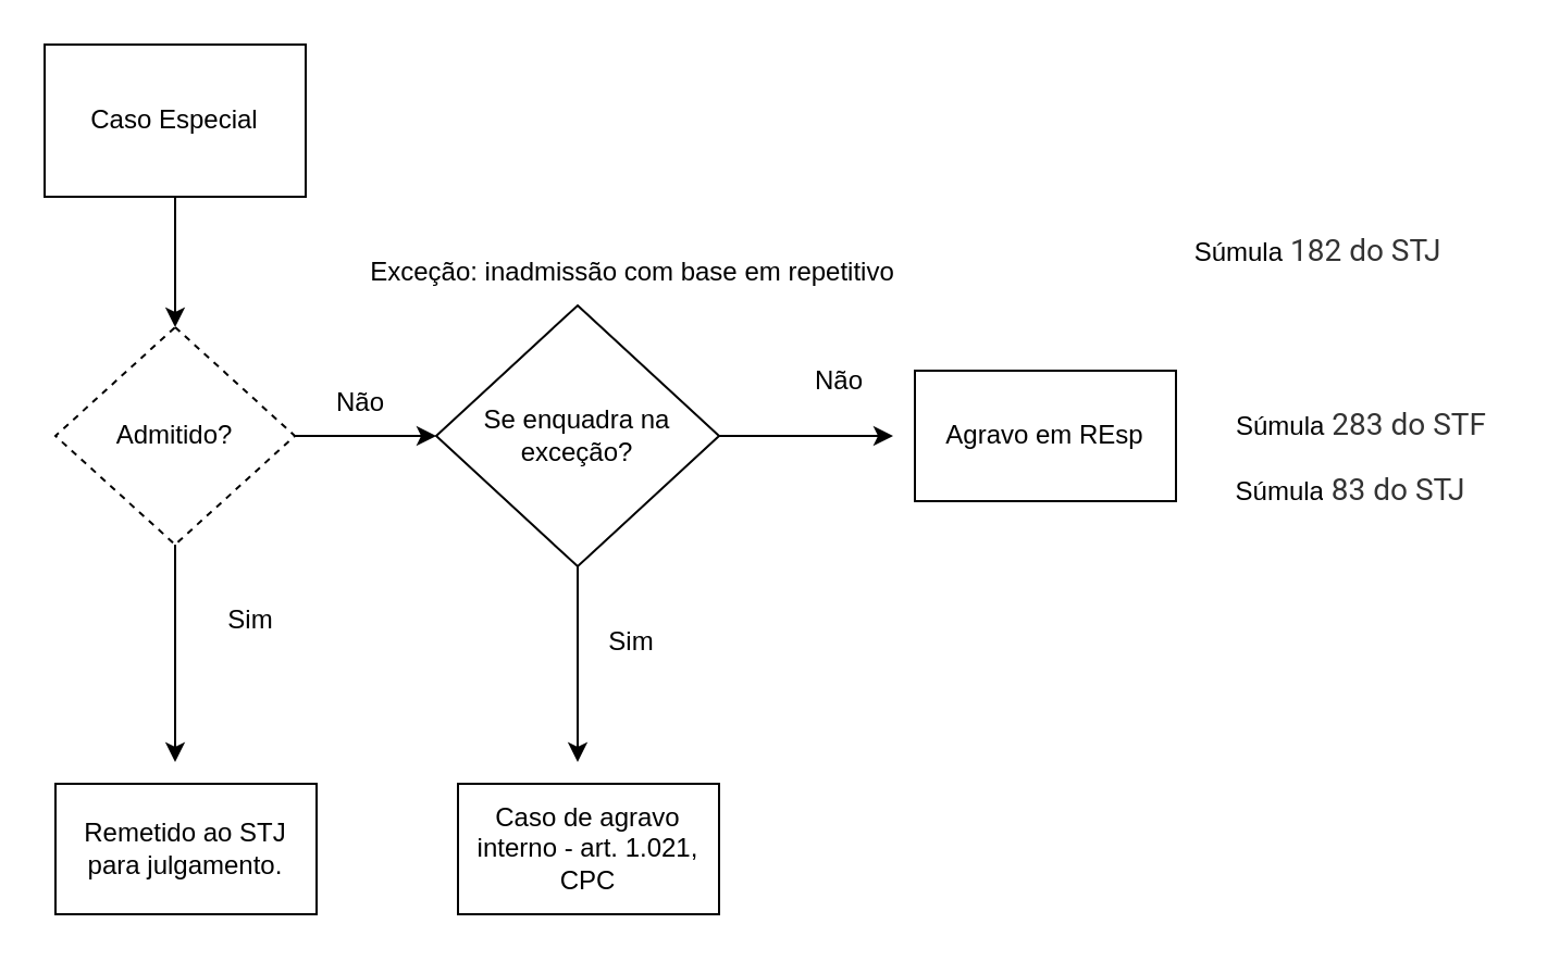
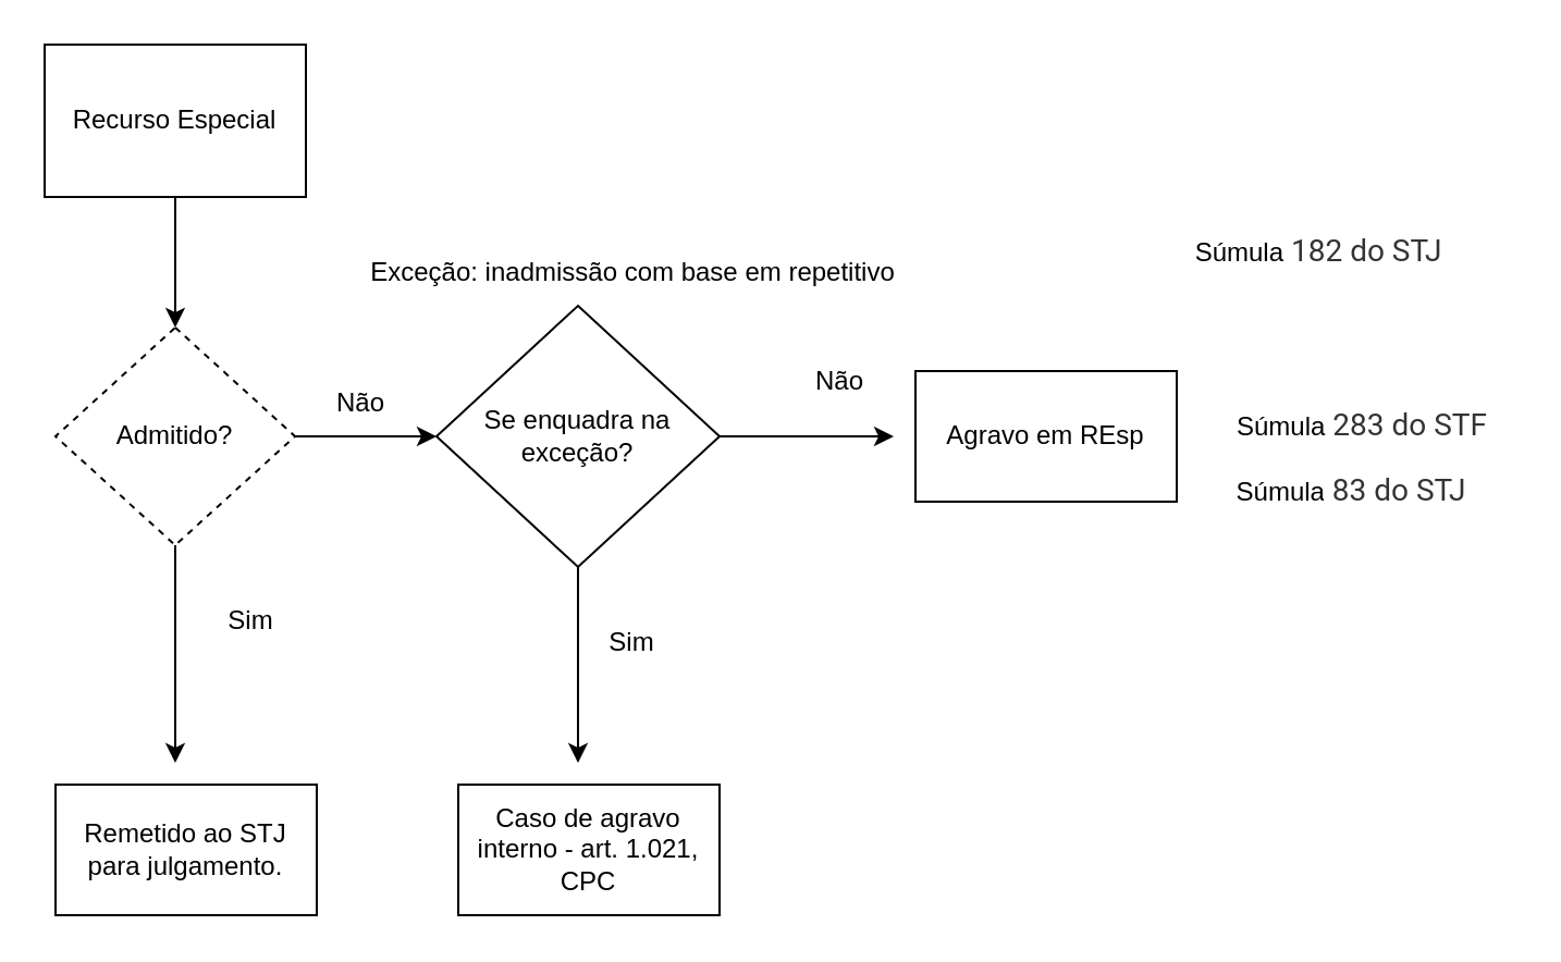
  <mxCell id="0" />
  <mxCell id="1" parent="0" />
- <mxCell id="2" value="Caso Especial" style="rounded=0;whiteSpace=wrap;html=1;" vertex="1" parent="1"><mxGeometry x="20" y="20" width="120" height="70" as="geometry" /></mxCell>
+ <mxCell id="2" value="Recurso Especial" style="rounded=0;whiteSpace=wrap;html=1;" vertex="1" parent="1"><mxGeometry x="20" y="20" width="120" height="70" as="geometry" /></mxCell>
  <mxCell id="3" value="" style="endArrow=classic;html=1;rounded=0;exitX=0.5;exitY=1;exitDx=0;exitDy=0;" edge="1" parent="1" source="2" target="4"><mxGeometry width="50" height="50" relative="1" as="geometry"><mxPoint x="360" y="260" as="sourcePoint" /><mxPoint x="360" y="220" as="targetPoint" /></mxGeometry></mxCell>
  <mxCell id="4" value="Admitido?" style="rhombus;whiteSpace=wrap;html=1;dashed=1;" vertex="1" parent="1"><mxGeometry x="25" y="150" width="110" height="100" as="geometry" /></mxCell>
  <mxCell id="5" value="" style="endArrow=classic;html=1;rounded=0;exitX=1;exitY=0.5;exitDx=0;exitDy=0;" edge="1" parent="1" source="4"><mxGeometry width="50" height="50" relative="1" as="geometry"><mxPoint x="360" y="260" as="sourcePoint" /><mxPoint x="200" y="200" as="targetPoint" /><Array as="points"><mxPoint x="170" y="200" /></Array></mxGeometry></mxCell>
  <mxCell id="6" value="" style="endArrow=classic;html=1;rounded=0;exitX=0.5;exitY=1;exitDx=0;exitDy=0;" edge="1" parent="1" source="4"><mxGeometry width="50" height="50" relative="1" as="geometry"><mxPoint x="80" y="240" as="sourcePoint" /><mxPoint x="80" y="350" as="targetPoint" /><Array as="points" /></mxGeometry></mxCell>
  <mxCell id="7" value="Sim" style="text;strokeColor=none;align=center;fillColor=none;html=1;verticalAlign=middle;whiteSpace=wrap;rounded=0;" vertex="1" parent="1"><mxGeometry x="85" y="270" width="60" height="30" as="geometry" /></mxCell>
  <mxCell id="8" value="Não" style="text;html=1;align=center;verticalAlign=middle;resizable=0;points=[];autosize=1;strokeColor=none;fillColor=none;" vertex="1" parent="1"><mxGeometry x="140" y="170" width="50" height="30" as="geometry" /></mxCell>
  <mxCell id="9" value="Remetido ao STJ para julgamento." style="rounded=0;whiteSpace=wrap;html=1;" vertex="1" parent="1"><mxGeometry x="25" y="360" width="120" height="60" as="geometry" /></mxCell>
  <mxCell id="10" value="" style="edgeStyle=orthogonalEdgeStyle;rounded=0;orthogonalLoop=1;jettySize=auto;html=1;" edge="1" parent="1" source="12"><mxGeometry relative="1" as="geometry"><mxPoint x="410" y="200" as="targetPoint" /></mxGeometry></mxCell>
  <mxCell id="11" value="" style="edgeStyle=orthogonalEdgeStyle;rounded=0;orthogonalLoop=1;jettySize=auto;html=1;" edge="1" parent="1" source="12"><mxGeometry relative="1" as="geometry"><mxPoint x="265" y="350" as="targetPoint" /></mxGeometry></mxCell>
  <mxCell id="12" value="Se enquadra na exceção?" style="rhombus;whiteSpace=wrap;html=1;" vertex="1" parent="1"><mxGeometry x="200" y="140" width="130" height="120" as="geometry" /></mxCell>
  <mxCell id="13" value="Exceção: inadmissão com base em repetitivo" style="text;html=1;align=center;verticalAlign=middle;resizable=0;points=[];autosize=1;strokeColor=none;fillColor=none;" vertex="1" parent="1"><mxGeometry x="160" y="110" width="260" height="30" as="geometry" /></mxCell>
  <mxCell id="14" value="Não" style="text;html=1;align=center;verticalAlign=middle;resizable=0;points=[];autosize=1;strokeColor=none;fillColor=none;" vertex="1" parent="1"><mxGeometry x="360" y="160" width="50" height="30" as="geometry" /></mxCell>
  <mxCell id="15" value="Sim" style="text;strokeColor=none;align=center;fillColor=none;html=1;verticalAlign=middle;whiteSpace=wrap;rounded=0;" vertex="1" parent="1"><mxGeometry x="260" y="280" width="60" height="30" as="geometry" /></mxCell>
  <mxCell id="16" value="Caso de agravo interno - art. 1.021, CPC" style="rounded=0;whiteSpace=wrap;html=1;" vertex="1" parent="1"><mxGeometry x="210" y="360" width="120" height="60" as="geometry" /></mxCell>
  <mxCell id="17" value="Agravo em REsp" style="rounded=0;whiteSpace=wrap;html=1;" vertex="1" parent="1"><mxGeometry x="420" y="170" width="120" height="60" as="geometry" /></mxCell>
  <mxCell id="18" value="Súmula&lt;span style=&quot;color: rgba(0, 0, 0, 0.8); font-family: Roboto, system-ui, -apple-system, &amp;quot;Segoe UI&amp;quot;, Oxygen, Ubuntu, Cantarell, &amp;quot;Open Sans&amp;quot;, &amp;quot;Helvetica Neue&amp;quot;, sans-serif; font-size: 14px; text-align: left; background-color: rgb(255, 255, 255);&quot;&gt;&amp;nbsp;182 do STJ&lt;/span&gt;" style="text;html=1;align=center;verticalAlign=middle;resizable=0;points=[];autosize=1;strokeColor=none;fillColor=none;" vertex="1" parent="1"><mxGeometry x="540" y="100" width="130" height="30" as="geometry" /></mxCell>
  <mxCell id="19" value="Súmula&lt;span style=&quot;color: rgba(0, 0, 0, 0.8); font-family: Roboto, system-ui, -apple-system, &amp;quot;Segoe UI&amp;quot;, Oxygen, Ubuntu, Cantarell, &amp;quot;Open Sans&amp;quot;, &amp;quot;Helvetica Neue&amp;quot;, sans-serif; font-size: 14px; text-align: left; background-color: rgb(255, 255, 255);&quot;&gt;&amp;nbsp;283 do STF&lt;/span&gt;" style="text;html=1;align=center;verticalAlign=middle;resizable=0;points=[];autosize=1;strokeColor=none;fillColor=none;" vertex="1" parent="1"><mxGeometry x="555" y="180" width="140" height="30" as="geometry" /></mxCell>
  <mxCell id="20" value="Súmula&lt;span style=&quot;color: rgba(0, 0, 0, 0.8); font-family: Roboto, system-ui, -apple-system, &amp;quot;Segoe UI&amp;quot;, Oxygen, Ubuntu, Cantarell, &amp;quot;Open Sans&amp;quot;, &amp;quot;Helvetica Neue&amp;quot;, sans-serif; font-size: 14px; text-align: left; background-color: rgb(255, 255, 255);&quot;&gt;&amp;nbsp;83 do STJ&lt;/span&gt;" style="text;html=1;align=center;verticalAlign=middle;resizable=0;points=[];autosize=1;strokeColor=none;fillColor=none;" vertex="1" parent="1"><mxGeometry x="555" y="210" width="130" height="30" as="geometry" /></mxCell>
